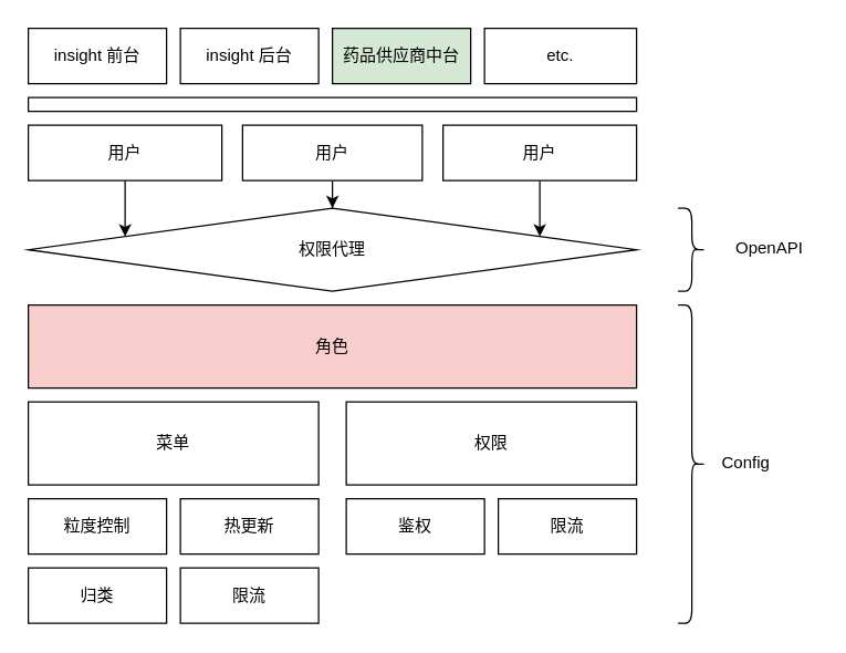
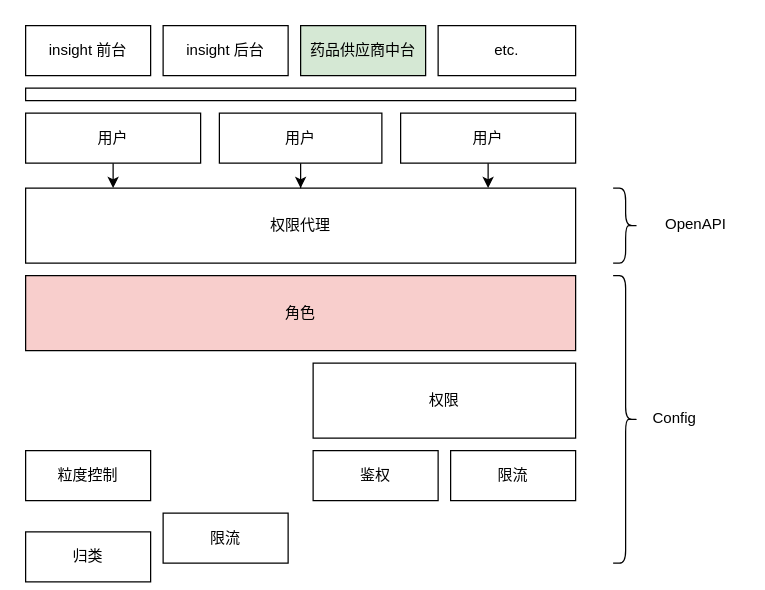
  <mxCell id="0" />
  <mxCell id="1" parent="0" />
- <mxCell id="2" value="权限代理" style="rhombus;whiteSpace=wrap;html=1;" vertex="1" parent="1"><mxGeometry x="20" y="150" width="440" height="60" as="geometry" /></mxCell>
+ <mxCell id="2" value="权限代理" style="rounded=0;whiteSpace=wrap;html=1;" vertex="1" parent="1"><mxGeometry x="20" y="150" width="440" height="60" as="geometry" /></mxCell>
  <mxCell id="3" value="" style="edgeStyle=orthogonalEdgeStyle;rounded=0;orthogonalLoop=1;jettySize=auto;html=1;" edge="1" parent="1" source="4" target="2"><mxGeometry relative="1" as="geometry"><Array as="points"><mxPoint x="90" y="140" /><mxPoint x="90" y="140" /></Array></mxGeometry></mxCell>
  <mxCell id="4" value="用户" style="rounded=0;whiteSpace=wrap;html=1;" vertex="1" parent="1"><mxGeometry x="20" y="90" width="140" height="40" as="geometry" /></mxCell>
  <mxCell id="5" value="" style="edgeStyle=orthogonalEdgeStyle;rounded=0;orthogonalLoop=1;jettySize=auto;html=1;" edge="1" parent="1" source="6" target="2"><mxGeometry relative="1" as="geometry" /></mxCell>
  <mxCell id="6" value="用户" style="rounded=0;whiteSpace=wrap;html=1;" vertex="1" parent="1"><mxGeometry x="175" y="90" width="130" height="40" as="geometry" /></mxCell>
  <mxCell id="7" value="" style="edgeStyle=orthogonalEdgeStyle;rounded=0;orthogonalLoop=1;jettySize=auto;html=1;" edge="1" parent="1" source="8" target="2"><mxGeometry relative="1" as="geometry"><Array as="points"><mxPoint x="394" y="150" /><mxPoint x="394" y="150" /></Array></mxGeometry></mxCell>
  <mxCell id="8" value="用户" style="rounded=0;whiteSpace=wrap;html=1;" vertex="1" parent="1"><mxGeometry x="320" y="90" width="140" height="40" as="geometry" /></mxCell>
  <mxCell id="9" value="角色" style="rounded=0;whiteSpace=wrap;html=1;fillColor=#f8cecc;" vertex="1" parent="1"><mxGeometry x="20" y="220" width="440" height="60" as="geometry" /></mxCell>
- <mxCell id="10" value="菜单" style="rounded=0;whiteSpace=wrap;html=1;" vertex="1" parent="1"><mxGeometry x="20" y="290" width="210" height="60" as="geometry" /></mxCell>
  <mxCell id="11" value="权限" style="rounded=0;whiteSpace=wrap;html=1;" vertex="1" parent="1"><mxGeometry x="250" y="290" width="210" height="60" as="geometry" /></mxCell>
  <mxCell id="12" value="粒度控制" style="rounded=0;whiteSpace=wrap;html=1;" vertex="1" parent="1"><mxGeometry x="20" y="360" width="100" height="40" as="geometry" /></mxCell>
- <mxCell id="13" value="热更新" style="rounded=0;whiteSpace=wrap;html=1;" vertex="1" parent="1"><mxGeometry x="130" y="360" width="100" height="40" as="geometry" /></mxCell>
- <mxCell id="14" value="归类" style="rounded=0;whiteSpace=wrap;html=1;" vertex="1" parent="1"><mxGeometry x="20" y="410" width="100" height="40" as="geometry" /></mxCell>
+ <mxCell id="14" value="归类" style="rounded=0;whiteSpace=wrap;html=1;" vertex="1" parent="1"><mxGeometry x="20" y="425" width="100" height="40" as="geometry" /></mxCell>
  <mxCell id="15" value="限流" style="rounded=0;whiteSpace=wrap;html=1;" vertex="1" parent="1"><mxGeometry x="130" y="410" width="100" height="40" as="geometry" /></mxCell>
  <mxCell id="16" value="鉴权" style="rounded=0;whiteSpace=wrap;html=1;" vertex="1" parent="1"><mxGeometry x="250" y="360" width="100" height="40" as="geometry" /></mxCell>
  <mxCell id="17" value="限流" style="rounded=0;whiteSpace=wrap;html=1;" vertex="1" parent="1"><mxGeometry x="360" y="360" width="100" height="40" as="geometry" /></mxCell>
  <mxCell id="18" value="" style="shape=curlyBracket;whiteSpace=wrap;html=1;rounded=1;flipH=1;size=0.5;" vertex="1" parent="1"><mxGeometry x="490" y="150" width="20" height="60" as="geometry" /></mxCell>
  <mxCell id="19" value="&lt;span style=&quot;font-family: &amp;#34;helvetica&amp;#34; ; text-align: center&quot;&gt;OpenAPI&lt;/span&gt;" style="text;whiteSpace=wrap;html=1;" vertex="1" parent="1"><mxGeometry x="530" y="165" width="60" height="30" as="geometry" /></mxCell>
  <mxCell id="20" value="insight 前台" style="rounded=0;whiteSpace=wrap;html=1;" vertex="1" parent="1"><mxGeometry x="20" y="20" width="100" height="40" as="geometry" /></mxCell>
  <mxCell id="21" value="insight 后台" style="rounded=0;whiteSpace=wrap;html=1;" vertex="1" parent="1"><mxGeometry x="130" y="20" width="100" height="40" as="geometry" /></mxCell>
  <mxCell id="22" value="药品供应商中台" style="rounded=0;whiteSpace=wrap;html=1;fillColor=#d5e8d4;" vertex="1" parent="1"><mxGeometry x="240" y="20" width="100" height="40" as="geometry" /></mxCell>
  <mxCell id="23" value="etc." style="rounded=0;whiteSpace=wrap;html=1;" vertex="1" parent="1"><mxGeometry x="350" y="20" width="110" height="40" as="geometry" /></mxCell>
  <mxCell id="24" value="" style="rounded=0;whiteSpace=wrap;html=1;" vertex="1" parent="1"><mxGeometry x="20" y="70" width="440" height="10" as="geometry" /></mxCell>
  <mxCell id="25" value="" style="shape=curlyBracket;whiteSpace=wrap;html=1;rounded=1;flipH=1;size=0.5;" vertex="1" parent="1"><mxGeometry x="490" y="220" width="20" height="230" as="geometry" /></mxCell>
  <mxCell id="26" value="&lt;div style=&quot;text-align: center&quot;&gt;&lt;font face=&quot;helvetica&quot;&gt;Config&lt;/font&gt;&lt;/div&gt;" style="text;whiteSpace=wrap;html=1;" vertex="1" parent="1"><mxGeometry x="520" y="320" width="60" height="30" as="geometry" /></mxCell>
